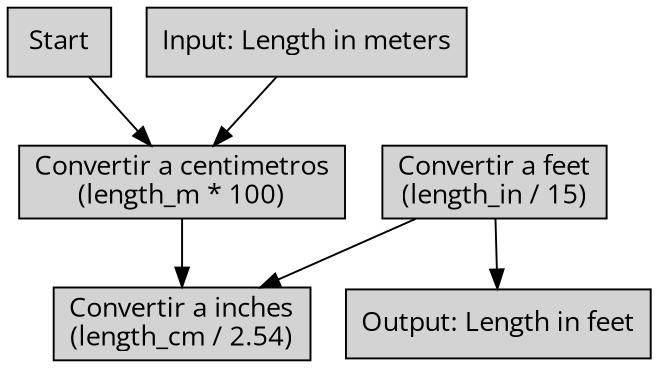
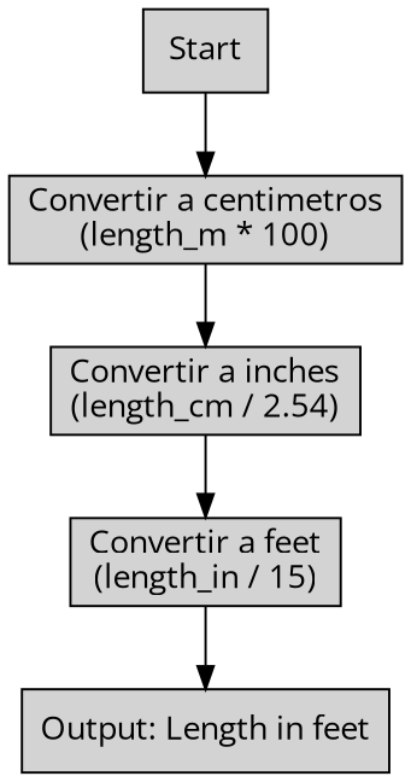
  digraph {
    fontname="Open Sans"
    node [fillcolor=lightgrey fontname="Open Sans" shape=box style=filled]
    edge [fontname="Open Sans"]
    n1 [label=Start]
    n2 [label="Convertir a centimetros\n(length_m * 100)"]
-   n3 [label="Input: Length in meters"]
    n4 [label="Convertir a inches\n(length_cm / 2.54)"]
    n5 [label="Convertir a feet\n(length_in / 15)"]
    n6 [label="Output: Length in feet"]
    n1 -> n2
    n2 -> n4
-   n3 -> n2
-   n5 -> n4
+   n4 -> n5
    n5 -> n6
  }
